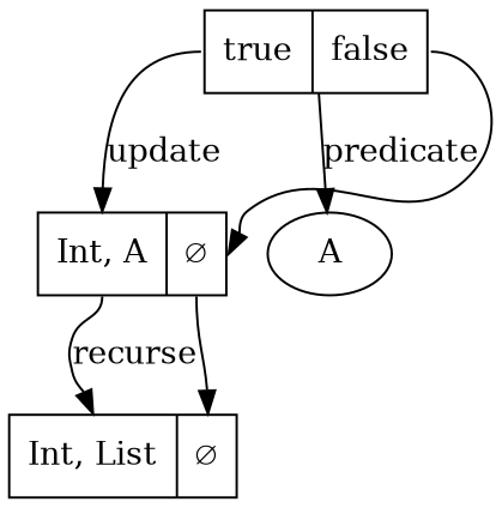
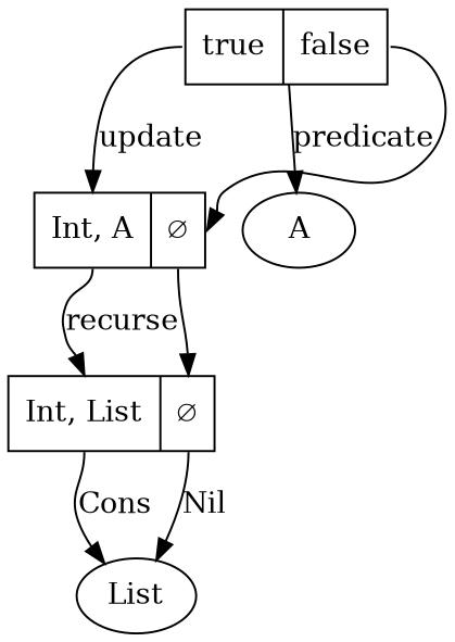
  digraph {
    node [shape=record]
    edge [tailport=cons]
    n1 [label=A shape=""]
    n2 [label="<true> true|<false> false"]
    n3 [label="<cons> Int, A| <nil> ∅"]
    n4 [label="<cons> Int, List| <nil> ∅"]
+   List [shape=""]
    n2 -> n1 [label=predicate]
    n2 -> n3 [headport=cons label=update tailport=true]
    n2 -> n3 [headport=nil tailport=false]
    n3 -> n4 [headport=cons label=recurse]
    n3 -> n4 [headport=nil tailport=nil]
+   n4 -> List [label=Cons]
+   n4 -> List [label=Nil tailport=nil]
  }
